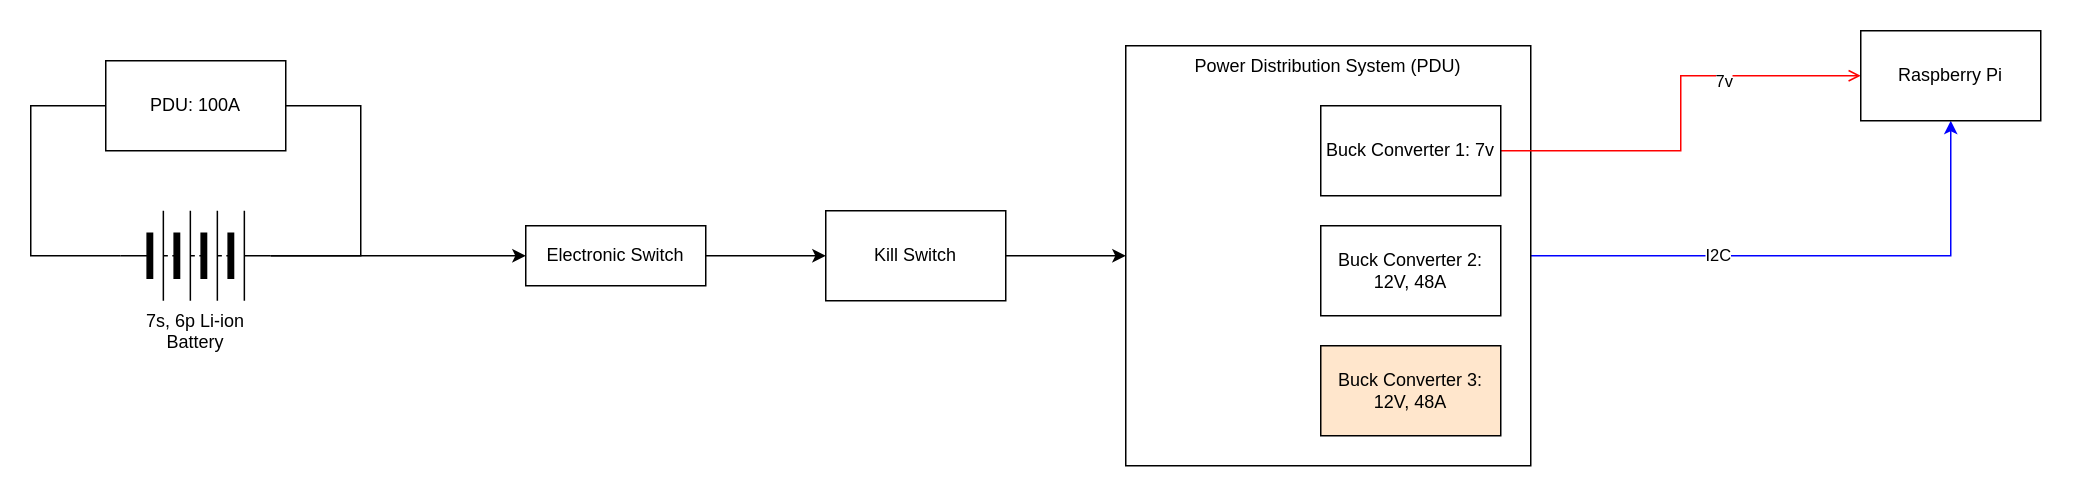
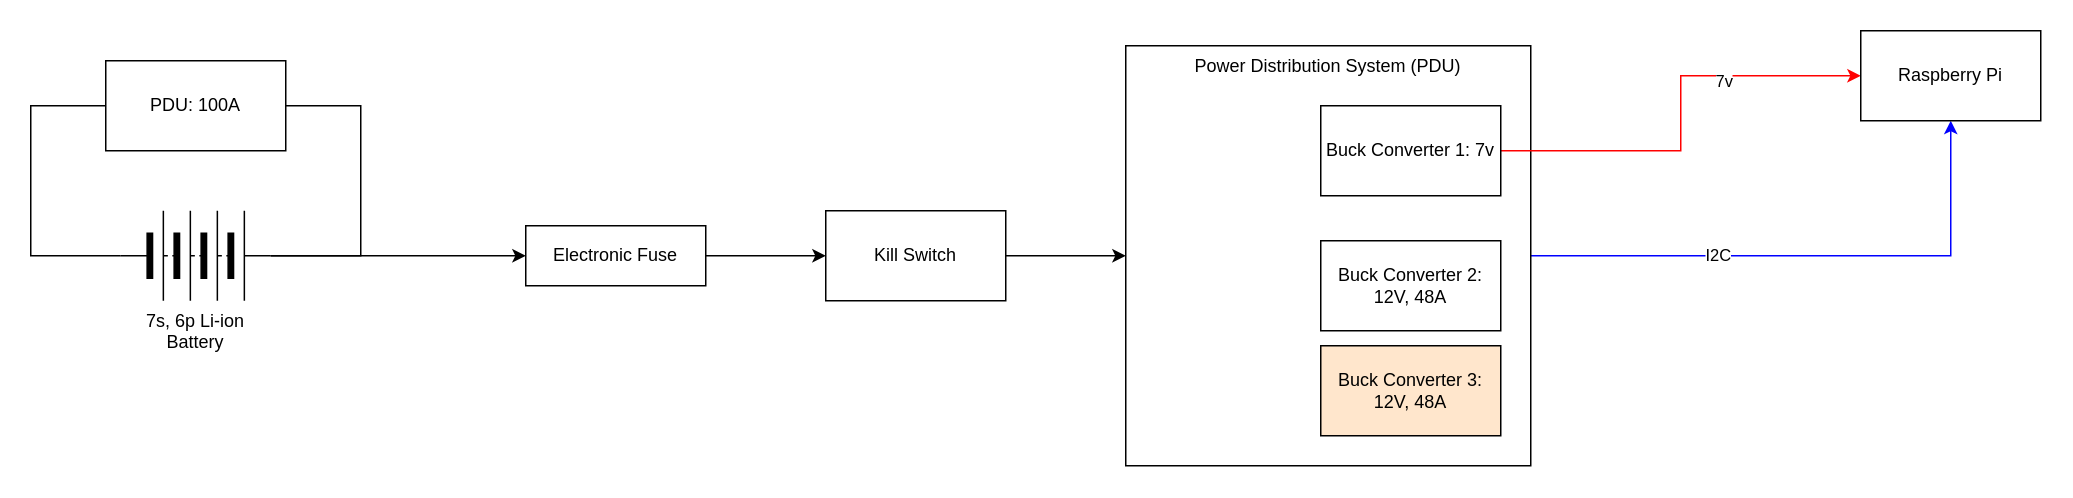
  <mxCell id="0" />
  <mxCell id="1" parent="0" />
  <mxCell id="2" value="" style="edgeStyle=orthogonalEdgeStyle;rounded=0;orthogonalLoop=1;jettySize=auto;html=1;" edge="1" parent="1" source="3" target="8"><mxGeometry relative="1" as="geometry" /></mxCell>
  <mxCell id="3" value="7s, 6p Li-ion Battery" style="pointerEvents=1;verticalLabelPosition=bottom;shadow=0;dashed=0;align=center;html=1;verticalAlign=top;shape=mxgraph.electrical.miscellaneous.batteryStack;whiteSpace=wrap;" vertex="1" parent="1"><mxGeometry x="80" y="140" width="100" height="60" as="geometry" /></mxCell>
  <mxCell id="4" value="PDU: 100A" style="whiteSpace=wrap;html=1;verticalAlign=middle;shadow=0;dashed=0;" vertex="1" parent="1"><mxGeometry x="70" y="40" width="120" height="60" as="geometry" /></mxCell>
  <mxCell id="5" value="" style="endArrow=none;html=1;rounded=0;exitX=0;exitY=0.5;exitDx=0;exitDy=0;entryX=0;entryY=0.5;entryDx=0;entryDy=0;" edge="1" parent="1" source="3" target="4"><mxGeometry width="50" height="50" relative="1" as="geometry"><mxPoint x="330" y="290" as="sourcePoint" /><mxPoint x="380" y="240" as="targetPoint" /><Array as="points"><mxPoint x="20" y="170" /><mxPoint x="20" y="70" /></Array></mxGeometry></mxCell>
  <mxCell id="6" value="" style="endArrow=none;html=1;rounded=0;entryX=1;entryY=0.5;entryDx=0;entryDy=0;exitX=1;exitY=0.5;exitDx=0;exitDy=0;" edge="1" parent="1" source="3" target="4"><mxGeometry width="50" height="50" relative="1" as="geometry"><mxPoint x="330" y="290" as="sourcePoint" /><mxPoint x="380" y="240" as="targetPoint" /><Array as="points"><mxPoint x="240" y="170" /><mxPoint x="240" y="70" /></Array></mxGeometry></mxCell>
  <mxCell id="7" value="" style="edgeStyle=orthogonalEdgeStyle;rounded=0;orthogonalLoop=1;jettySize=auto;html=1;" edge="1" parent="1" source="8" target="10"><mxGeometry relative="1" as="geometry" /></mxCell>
- <mxCell id="8" value="Electronic Switch" style="whiteSpace=wrap;verticalAlign=middle;shadow=0;dashed=0;" vertex="1" parent="1"><mxGeometry x="350" y="150" width="120" height="40" as="geometry" /></mxCell>
+ <mxCell id="8" value="Electronic Fuse" style="whiteSpace=wrap;verticalAlign=middle;shadow=0;dashed=0;" vertex="1" parent="1"><mxGeometry x="350" y="150" width="120" height="40" as="geometry" /></mxCell>
  <mxCell id="9" value="" style="edgeStyle=orthogonalEdgeStyle;rounded=0;orthogonalLoop=1;jettySize=auto;html=1;" edge="1" parent="1" source="10" target="13"><mxGeometry relative="1" as="geometry" /></mxCell>
  <mxCell id="10" value="Kill Switch" style="whiteSpace=wrap;html=1;verticalAlign=middle;shadow=0;dashed=0;" vertex="1" parent="1"><mxGeometry x="550" y="140" width="120" height="60" as="geometry" /></mxCell>
  <mxCell id="11" style="edgeStyle=orthogonalEdgeStyle;rounded=0;orthogonalLoop=1;jettySize=auto;html=1;entryX=0.5;entryY=1;entryDx=0;entryDy=0;strokeColor=#0000FF;" edge="1" parent="1" source="13" target="19"><mxGeometry relative="1" as="geometry" /></mxCell>
  <mxCell id="12" value="I2C" style="edgeLabel;html=1;align=center;verticalAlign=middle;resizable=0;points=[];fontColor=#000000;" vertex="1" connectable="0" parent="11"><mxGeometry x="-0.329" y="1" relative="1" as="geometry"><mxPoint as="offset" /></mxGeometry></mxCell>
  <mxCell id="13" value="Power Distribution System (PDU)" style="whiteSpace=wrap;html=1;shadow=0;dashed=0;verticalAlign=top;" vertex="1" parent="1"><mxGeometry x="750" y="30" width="270" height="280" as="geometry" /></mxCell>
- <mxCell id="14" style="edgeStyle=orthogonalEdgeStyle;rounded=0;orthogonalLoop=1;jettySize=auto;html=1;entryX=0;entryY=0.5;entryDx=0;entryDy=0;fontColor=#000000;strokeColor=#FF0000;endArrow=open;" edge="1" parent="1" source="16" target="19"><mxGeometry relative="1" as="geometry" /></mxCell>
+ <mxCell id="14" style="edgeStyle=orthogonalEdgeStyle;rounded=0;orthogonalLoop=1;jettySize=auto;html=1;entryX=0;entryY=0.5;entryDx=0;entryDy=0;fontColor=#000000;strokeColor=#FF0000;" edge="1" parent="1" source="16" target="19"><mxGeometry relative="1" as="geometry" /></mxCell>
  <mxCell id="15" value="7v" style="edgeLabel;html=1;align=center;verticalAlign=middle;resizable=0;points=[];fontColor=#000000;" vertex="1" connectable="0" parent="14"><mxGeometry x="0.361" y="-3" relative="1" as="geometry"><mxPoint x="1" as="offset" /></mxGeometry></mxCell>
  <mxCell id="16" value="Buck Converter 1: 7v" style="rounded=0;whiteSpace=wrap;html=1;" vertex="1" parent="1"><mxGeometry x="880" y="70" width="120" height="60" as="geometry" /></mxCell>
- <mxCell id="17" value="Buck Converter 2: 12V, 48A" style="rounded=0;whiteSpace=wrap;html=1;" vertex="1" parent="1"><mxGeometry x="880" y="150" width="120" height="60" as="geometry" /></mxCell>
+ <mxCell id="17" value="Buck Converter 2: 12V, 48A" style="rounded=0;whiteSpace=wrap;html=1;" vertex="1" parent="1"><mxGeometry x="880" y="160" width="120" height="60" as="geometry" /></mxCell>
  <mxCell id="18" value="Buck Converter 3: 12V, 48A" style="rounded=0;whiteSpace=wrap;html=1;fillColor=#ffe6cc;" vertex="1" parent="1"><mxGeometry x="880" y="230" width="120" height="60" as="geometry" /></mxCell>
  <mxCell id="19" value="Raspberry Pi" style="whiteSpace=wrap;html=1;rounded=0;" vertex="1" parent="1"><mxGeometry x="1240" y="20" width="120" height="60" as="geometry" /></mxCell>
